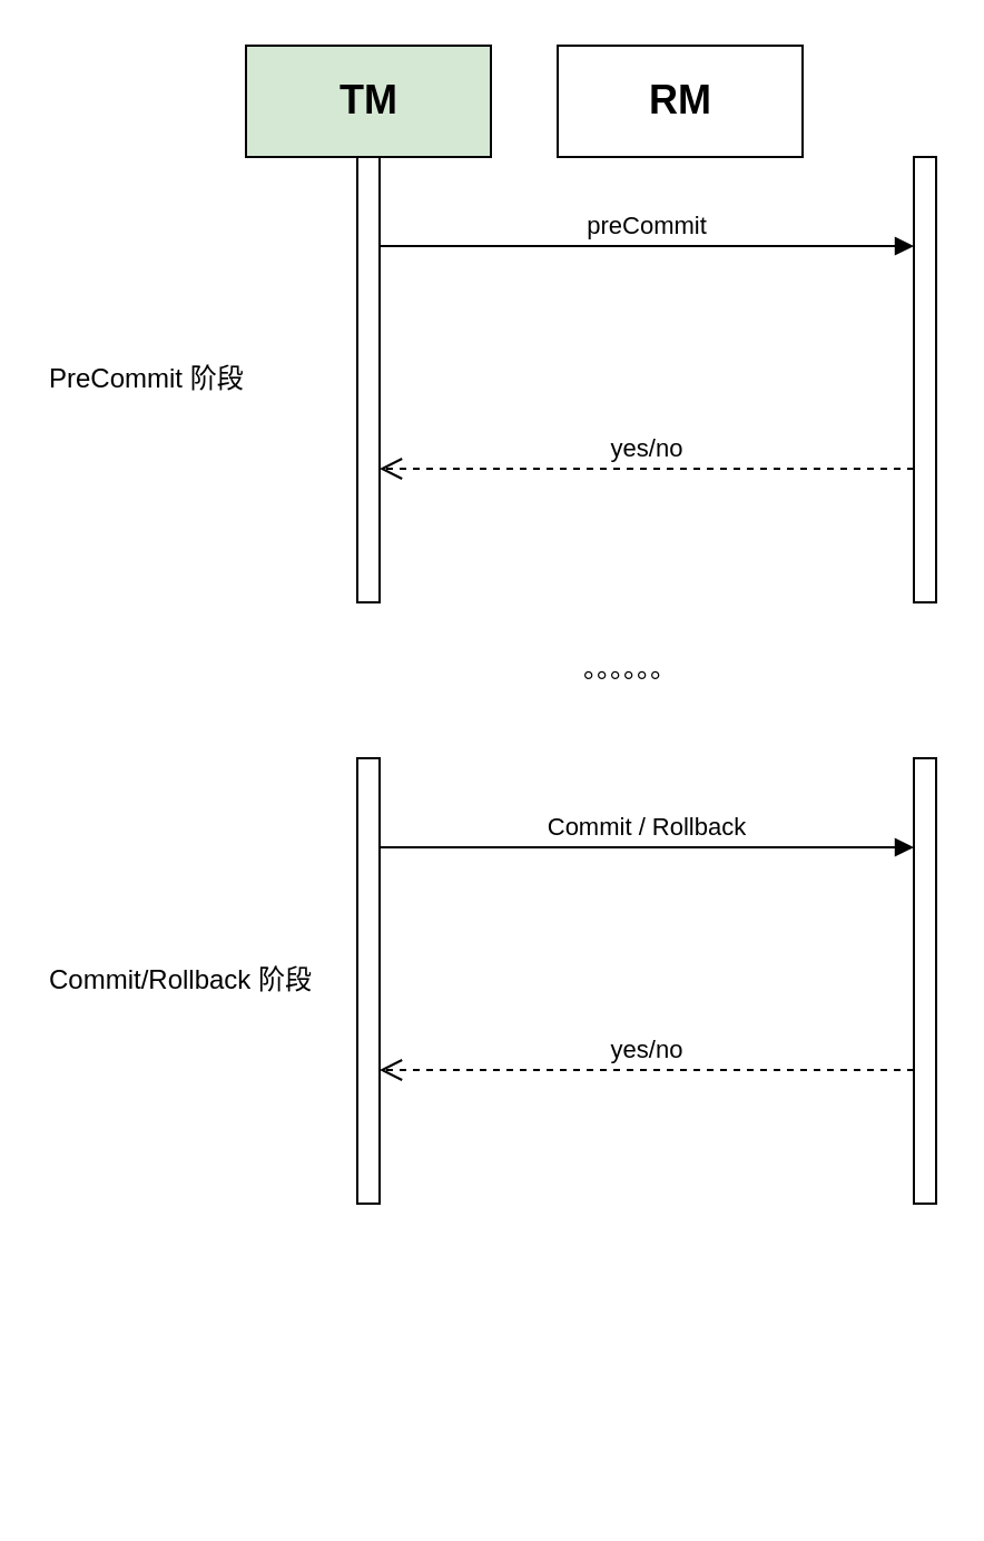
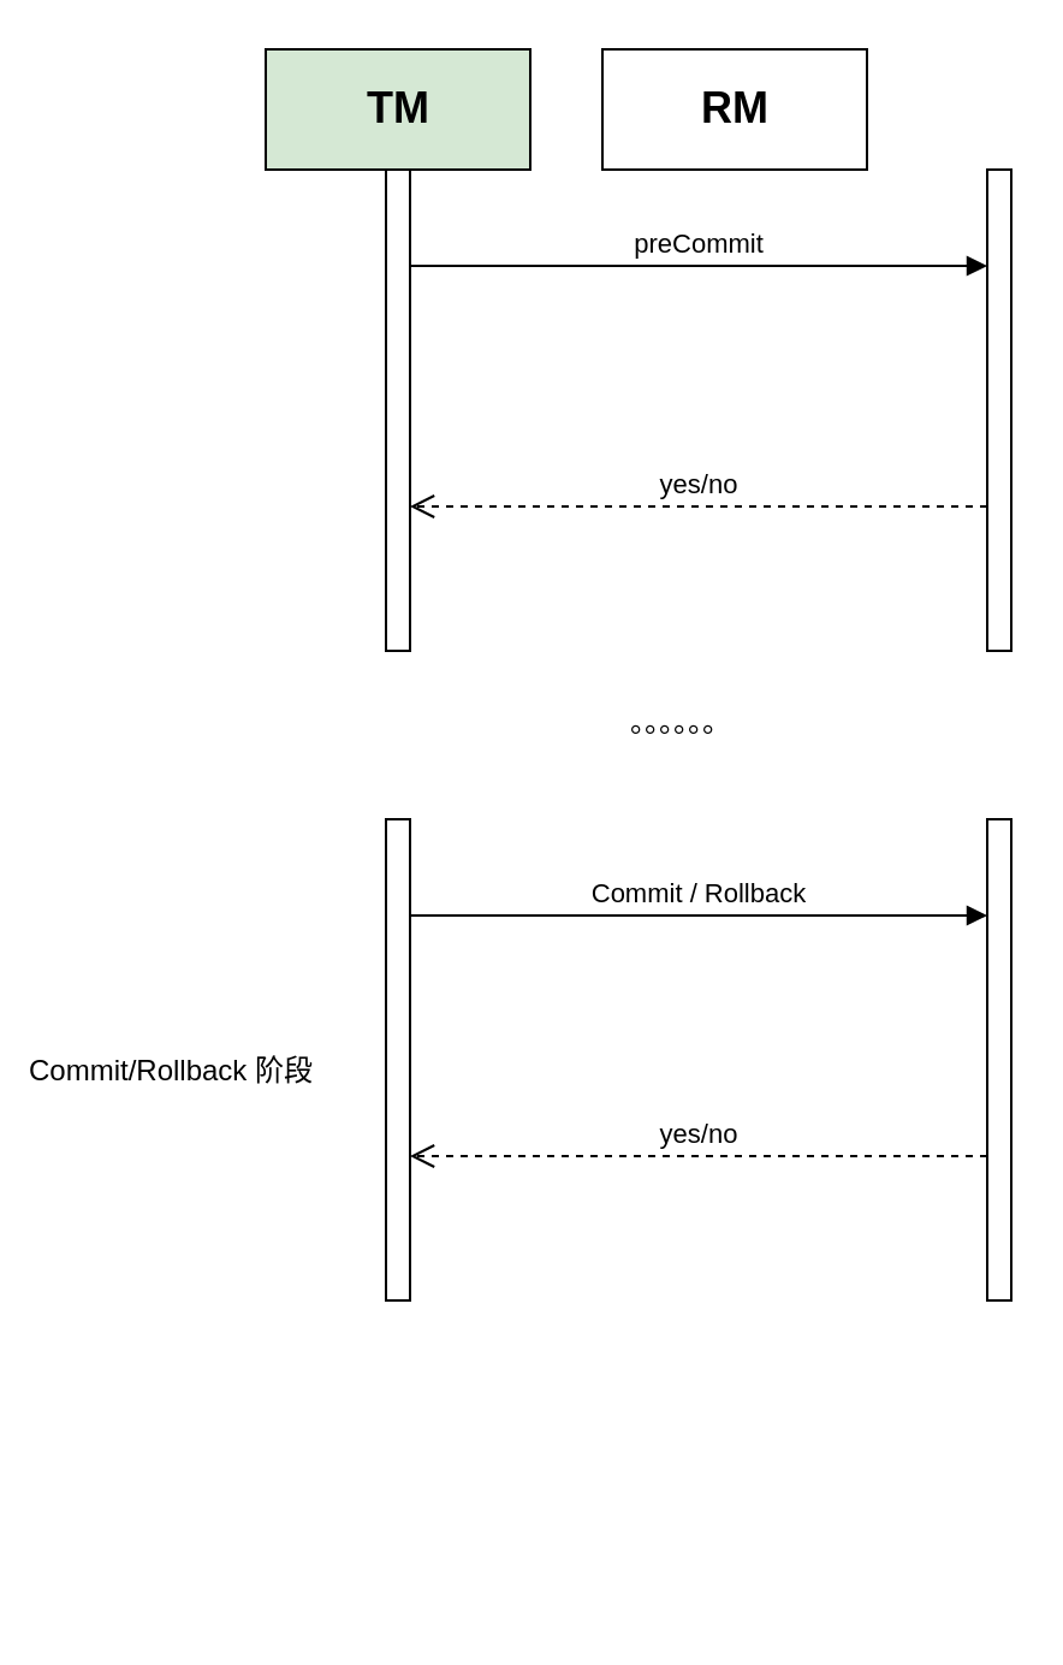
  <mxCell id="0" />
  <mxCell id="1" parent="0" />
  <mxCell id="2" value="" style="html=1;points=[];perimeter=orthogonalPerimeter;outlineConnect=0;targetShapes=umlLifeline;portConstraint=eastwest;newEdgeStyle={&quot;edgeStyle&quot;:&quot;elbowEdgeStyle&quot;,&quot;elbow&quot;:&quot;vertical&quot;,&quot;curved&quot;:0,&quot;rounded&quot;:0};" parent="1" vertex="1"><mxGeometry x="410" y="70" width="10" height="200" as="geometry" /></mxCell>
  <mxCell id="3" value="preCommit" style="html=1;verticalAlign=bottom;endArrow=block;edgeStyle=elbowEdgeStyle;elbow=vertical;curved=0;rounded=0;" parent="1" source="5" target="2" edge="1"><mxGeometry relative="1" as="geometry"><mxPoint x="320" y="335" as="sourcePoint" /><Array as="points"><mxPoint x="250" y="110" /><mxPoint x="290" y="40" /></Array></mxGeometry></mxCell>
  <mxCell id="4" value="yes/no" style="html=1;verticalAlign=bottom;endArrow=open;dashed=1;endSize=8;edgeStyle=elbowEdgeStyle;elbow=vertical;curved=0;rounded=0;" parent="1" source="2" target="5" edge="1"><mxGeometry relative="1" as="geometry"><mxPoint x="320" y="410" as="targetPoint" /><Array as="points"><mxPoint x="240" y="210" /><mxPoint x="220" y="360" /><mxPoint x="300" y="400" /></Array></mxGeometry></mxCell>
  <mxCell id="5" value="" style="html=1;points=[];perimeter=orthogonalPerimeter;outlineConnect=0;targetShapes=umlLifeline;portConstraint=eastwest;newEdgeStyle={&quot;edgeStyle&quot;:&quot;elbowEdgeStyle&quot;,&quot;elbow&quot;:&quot;vertical&quot;,&quot;curved&quot;:0,&quot;rounded&quot;:0};" parent="1" vertex="1"><mxGeometry x="160" y="70" width="10" height="200" as="geometry" /></mxCell>
  <mxCell id="6" value="" style="html=1;points=[];perimeter=orthogonalPerimeter;outlineConnect=0;targetShapes=umlLifeline;portConstraint=eastwest;newEdgeStyle={&quot;edgeStyle&quot;:&quot;elbowEdgeStyle&quot;,&quot;elbow&quot;:&quot;vertical&quot;,&quot;curved&quot;:0,&quot;rounded&quot;:0};" parent="1" vertex="1"><mxGeometry x="410" y="340" width="10" height="200" as="geometry" /></mxCell>
  <mxCell id="7" value="Commit / Rollback" style="html=1;verticalAlign=bottom;endArrow=block;edgeStyle=elbowEdgeStyle;elbow=vertical;curved=0;rounded=0;" parent="1" source="9" target="6" edge="1"><mxGeometry relative="1" as="geometry"><mxPoint x="320" y="605" as="sourcePoint" /><Array as="points"><mxPoint x="250" y="380" /><mxPoint x="290" y="310" /></Array></mxGeometry></mxCell>
  <mxCell id="8" value="yes/no" style="html=1;verticalAlign=bottom;endArrow=open;dashed=1;endSize=8;edgeStyle=elbowEdgeStyle;elbow=vertical;curved=0;rounded=0;" parent="1" source="6" target="9" edge="1"><mxGeometry relative="1" as="geometry"><mxPoint x="320" y="680" as="targetPoint" /><Array as="points"><mxPoint x="240" y="480" /><mxPoint x="220" y="630" /><mxPoint x="300" y="670" /></Array></mxGeometry></mxCell>
  <mxCell id="9" value="" style="html=1;points=[];perimeter=orthogonalPerimeter;outlineConnect=0;targetShapes=umlLifeline;portConstraint=eastwest;newEdgeStyle={&quot;edgeStyle&quot;:&quot;elbowEdgeStyle&quot;,&quot;elbow&quot;:&quot;vertical&quot;,&quot;curved&quot;:0,&quot;rounded&quot;:0};" parent="1" vertex="1"><mxGeometry x="160" y="340" width="10" height="200" as="geometry" /></mxCell>
- <mxCell id="10" value="PreCommit 阶段" style="text;html=1;resizable=0;points=[];autosize=1;align=left;verticalAlign=top;spacingTop=-4;" parent="1" vertex="1"><mxGeometry x="20" y="160" width="100" height="20" as="geometry" /></mxCell>
  <mxCell id="11" value="。。。。。。" style="text;html=1;resizable=0;points=[];autosize=1;align=left;verticalAlign=top;spacingTop=-4;" parent="1" vertex="1"><mxGeometry x="260" y="290" width="90" height="20" as="geometry" /></mxCell>
  <mxCell id="12" value="&lt;h2&gt;TM&lt;/h2&gt;" style="html=1;fillColor=#d5e8d4;" parent="1" vertex="1"><mxGeometry x="110" y="20" width="110" height="50" as="geometry" /></mxCell>
  <mxCell id="13" value="&lt;h2&gt;RM&lt;/h2&gt;" style="html=1;" parent="1" vertex="1"><mxGeometry x="250" y="20" width="110" height="50" as="geometry" /></mxCell>
- <mxCell id="14" value="Commit/Rollback 阶段" style="text;html=1;resizable=0;points=[];autosize=1;align=left;verticalAlign=top;spacingTop=-4;" parent="1" vertex="1"><mxGeometry x="20" y="430" width="130" height="20" as="geometry" /></mxCell>
+ <mxCell id="14" value="Commit/Rollback 阶段" style="text;html=1;resizable=0;points=[];autosize=1;align=left;verticalAlign=top;spacingTop=-4;" parent="1" vertex="1"><mxGeometry x="10" y="435" width="130" height="20" as="geometry" /></mxCell>
